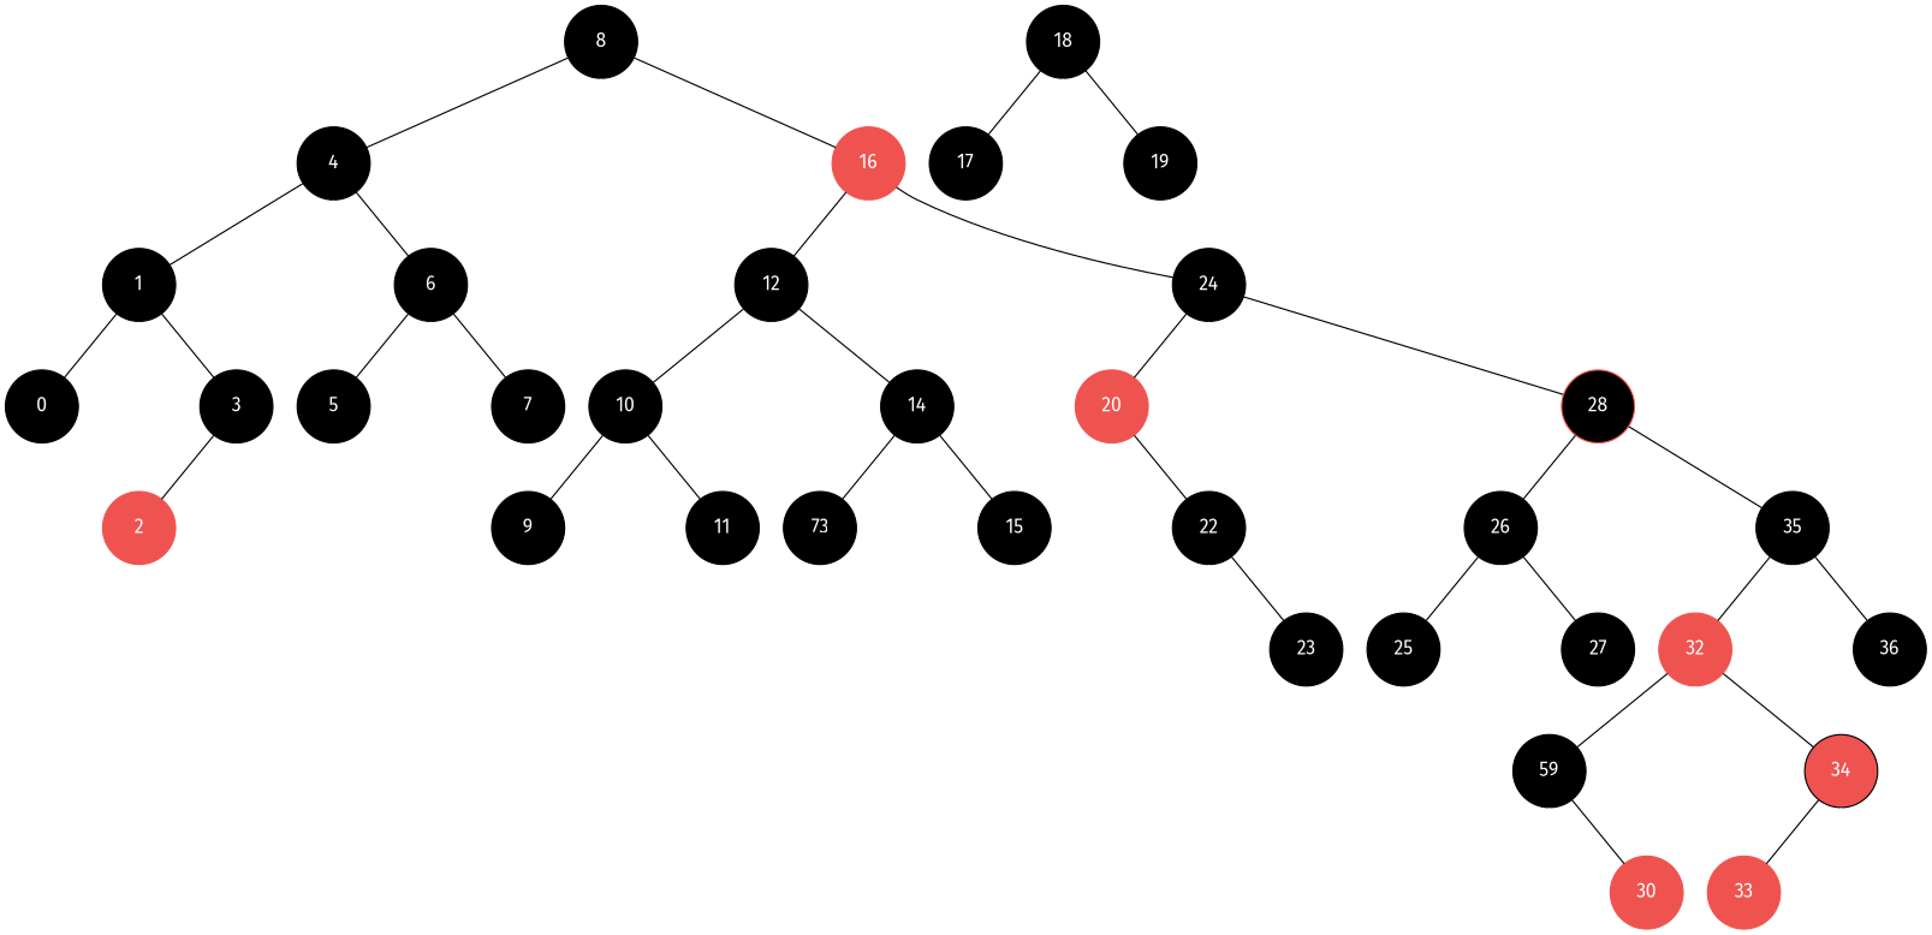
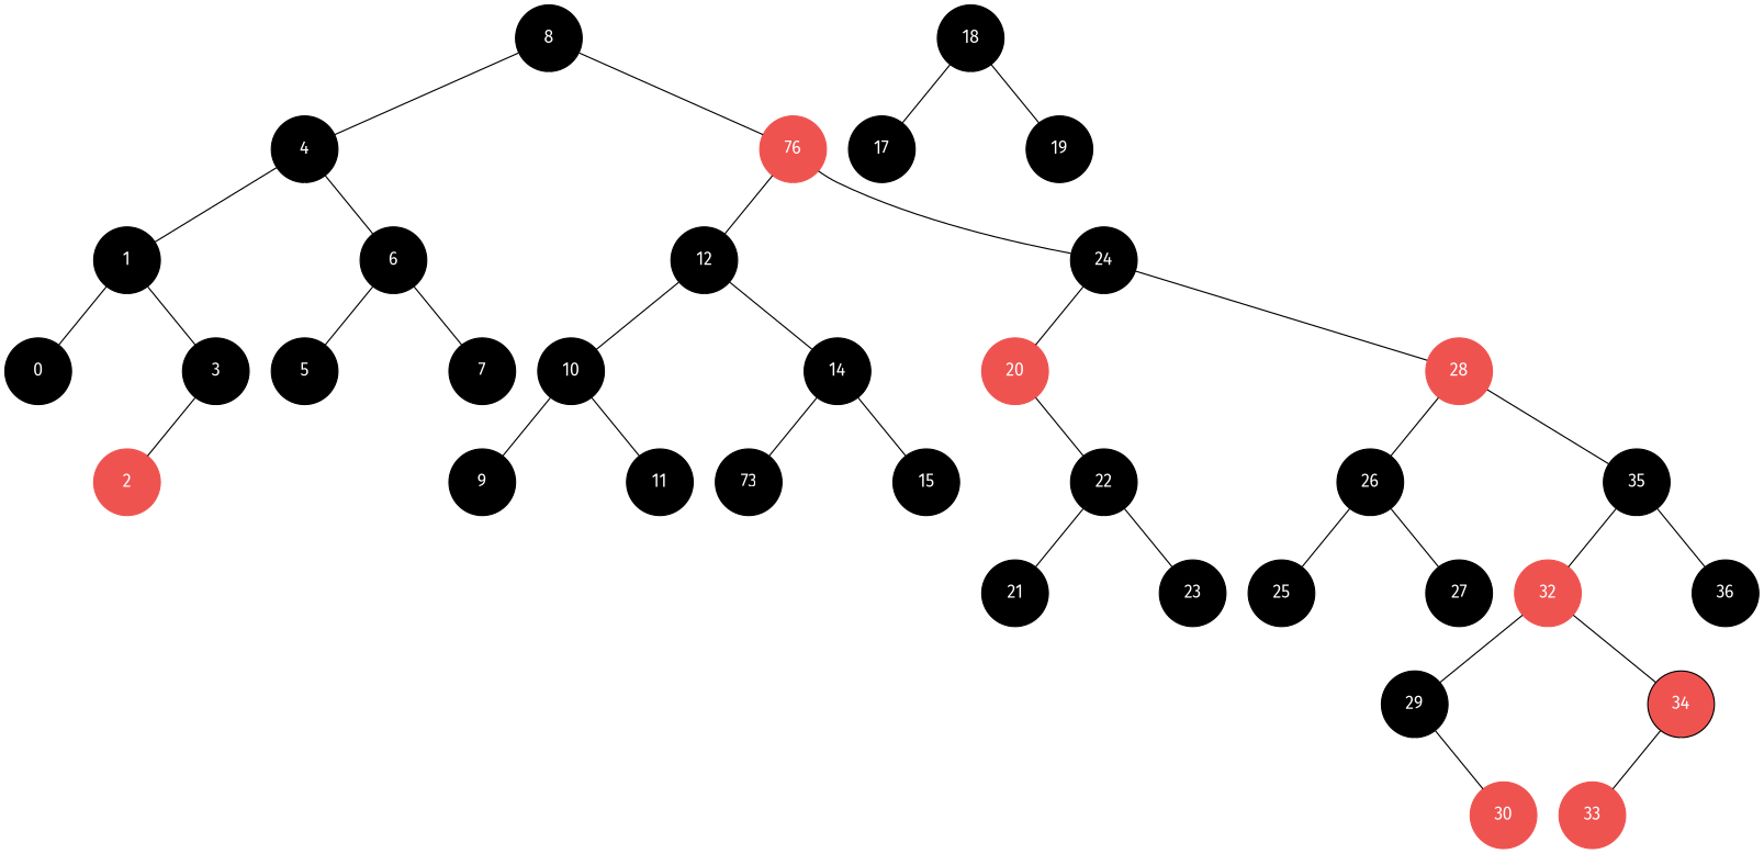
  digraph {
    fontname="Fira Sans"
    node [color=black fixedsize=true fontcolor=white fontname="Fira Sans" shape=circle style=filled]
    edge [arrowhead=none color=black fontname="Fira Sans" style=filled weight=10]
    8 [height=0.75 width=0.75]
    4 [height=0.75 width=0.75]
    "[8" [color=white height=0.75 width=0.75]
-   16 [color="#ef5350" height=0.75 width=0.75]
+   16 [color="#ef5350" height=0.75 width=0.75 label=76]
    1 [height=0.75 width=0.75]
    "[4" [color=white height=0.75 width=0.75]
    6 [height=0.75 width=0.75]
    12 [height=0.75 width=0.75]
    "[16" [color=white height=0.75 width=0.75]
    24 [height=0.75 width=0.75]
    0 [height=0.75 width=0.75]
    "[1" [color=white height=0.75 width=0.75]
    3 [height=0.75 width=0.75]
    5 [height=0.75 width=0.75]
    "[6" [color=white height=0.75 width=0.75]
    7 [height=0.75 width=0.75]
    10 [height=0.75 width=0.75]
    "[12" [color=white height=0.75 width=0.75]
    14 [height=0.75 width=0.75]
    20 [color="#ef5350" height=0.75 width=0.75]
    "[24" [color=white height=0.75 width=0.75]
-   28 [color="#ef5350" height=0.75 width=0.75 fillcolor=black]
+   28 [color="#ef5350" height=0.75 width=0.75]
    9 [height=0.75 width=0.75]
    "[10" [color=white height=0.75 width=0.75]
    11 [height=0.75 width=0.75]
    n26 [height=0.75 label=73 width=0.75]
    "[14" [color=white height=0.75 width=0.75]
    15 [height=0.75 width=0.75]
    "[20" [color=white height=0.75 width=0.75]
    22 [height=0.75 width=0.75]
    26 [height=0.75 width=0.75]
    "[28" [color=white height=0.75 width=0.75]
    35 [height=0.75 width=0.75]
    18 [height=0.75 width=0.75]
    17 [height=0.75 width=0.75]
    "[18" [color=white height=0.75 width=0.75]
    19 [height=0.75 width=0.75]
+   21 [height=0.75 width=0.75]
    "[22" [color=white height=0.75 width=0.75]
    23 [height=0.75 width=0.75]
    25 [height=0.75 width=0.75]
    "[26" [color=white height=0.75 width=0.75]
    27 [height=0.75 width=0.75]
    32 [color="#ef5350" height=0.75 width=0.75]
    "[35" [color=white height=0.75 width=0.75]
    36 [height=0.75 width=0.75]
-   29 [height=0.75 width=0.75 label=59]
+   29 [height=0.75 width=0.75]
    "[32" [color=white height=0.75 width=0.75]
    34 [fillcolor="#ef5350" height=0.75 width=0.75]
    "|29" [color=white height=0.75 width=0.75]
    30 [color="#ef5350" height=0.75 width=0.75]
    33 [color="#ef5350" height=0.75 width=0.75]
    "]34" [color=white height=0.75 width=0.75]
    2 [color="#ef5350" height=0.75 width=0.75]
    "]3" [color=white height=0.75 width=0.75]
    8 -> 4
    8 -> "[8" [color=white weight=100]
    8 -> 16
    4 -> 1
    4 -> "[4" [color=white weight=100]
    4 -> 6
    16 -> 12
    16 -> "[16" [color=white weight=100]
    16 -> 24
    1 -> 0
    1 -> "[1" [color=white weight=100]
    1 -> 3
    6 -> 5
    6 -> "[6" [color=white weight=100]
    6 -> 7
    12 -> 10
    12 -> "[12" [color=white weight=100]
    12 -> 14
    24 -> 20
    24 -> "[24" [color=white weight=100]
    24 -> 28
    3 -> 2
    3 -> "]3" [color=white weight=100]
    10 -> 9
    10 -> "[10" [color=white weight=100]
    10 -> 11
    14 -> n26
    14 -> "[14" [color=white weight=100]
    14 -> 15
    20 -> "[20" [color=white weight=100]
    20 -> 22
    28 -> 26
    28 -> "[28" [color=white weight=100]
    28 -> 35
+   22 -> 21
    22 -> "[22" [color=white weight=100]
    22 -> 23
    26 -> 25
    26 -> "[26" [color=white weight=100]
    26 -> 27
    35 -> 32
    35 -> "[35" [color=white weight=100]
    35 -> 36
    18 -> 17
    18 -> "[18" [color=white weight=100]
    18 -> 19
    32 -> 29
    32 -> "[32" [color=white weight=100]
    32 -> 34
    29 -> "|29" [color=white weight=100]
    29 -> 30
    34 -> 33
    34 -> "]34" [color=white weight=100]
  }
